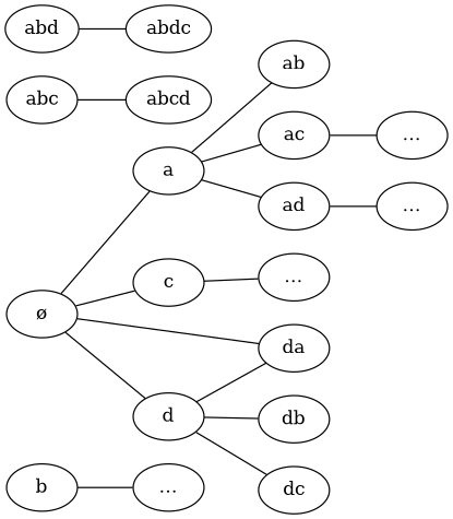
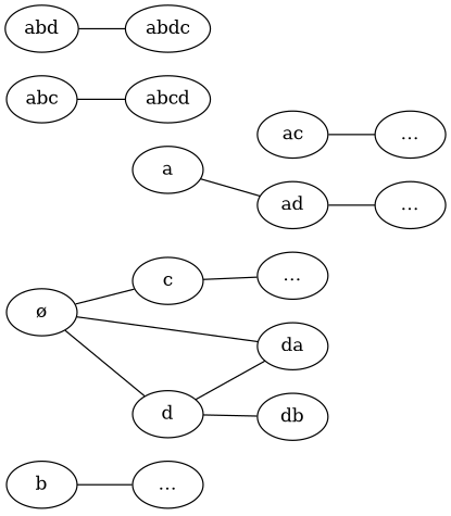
  graph {
    rankdir=LR
    n1 [label="…"]
    n2 [label="…"]
    n3 [label="…"]
    n4 [label="…"]
    "ø"
    a
    c
    d
    da
-   ab
    ac
    ad
    b
    db
-   dc
    abc
    abcd
    abd
    abdc
-   "ø" -- a
    "ø" -- c
    "ø" -- d
    "ø" -- da
-   a -- ab
-   a -- ac
    a -- ad
    c -- n2
    d -- da
    d -- db
-   d -- dc
    ac -- n3
    ad -- n4
    b -- n1
    abc -- abcd
    abd -- abdc
  }
